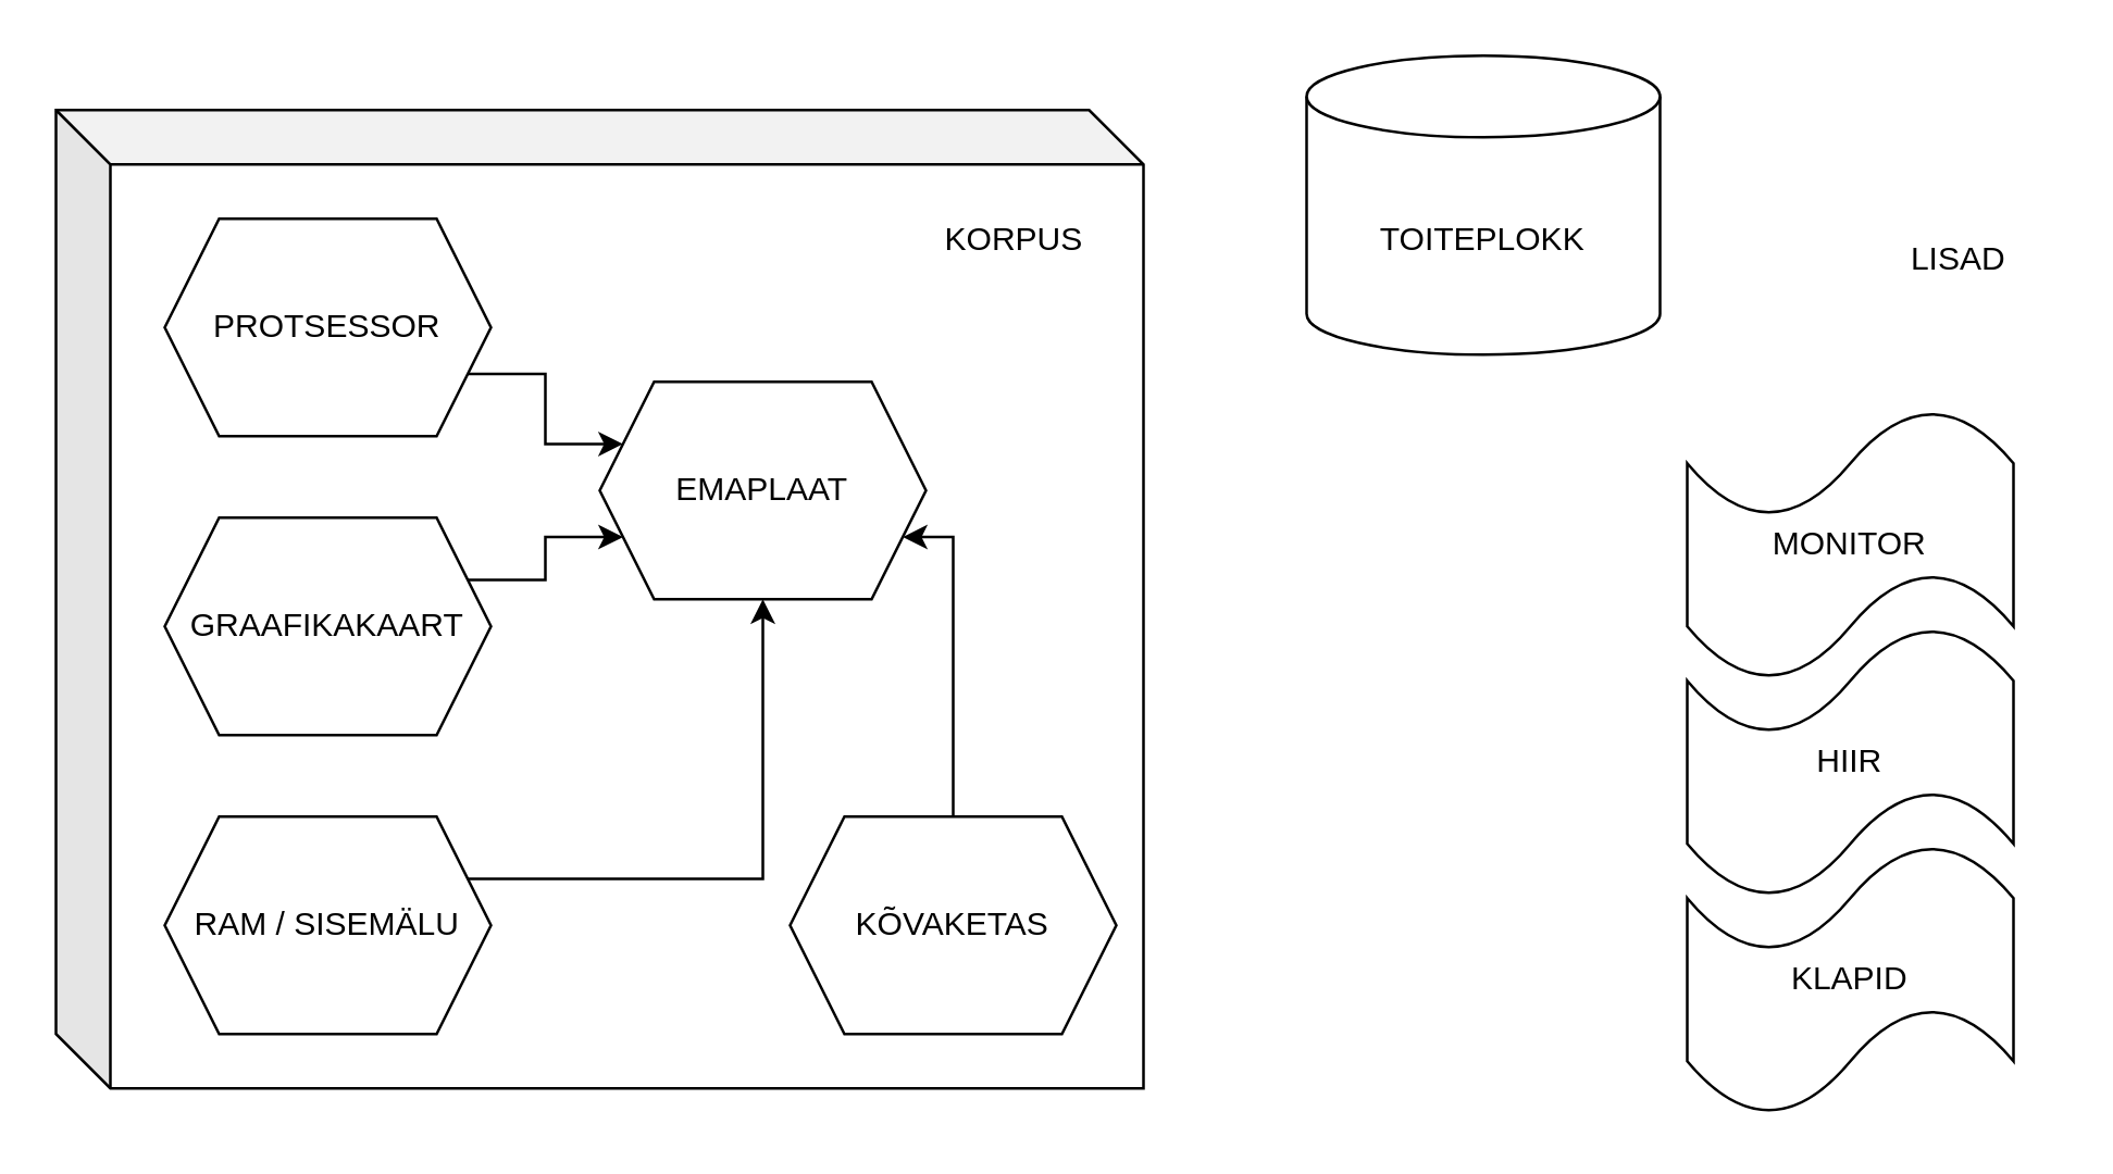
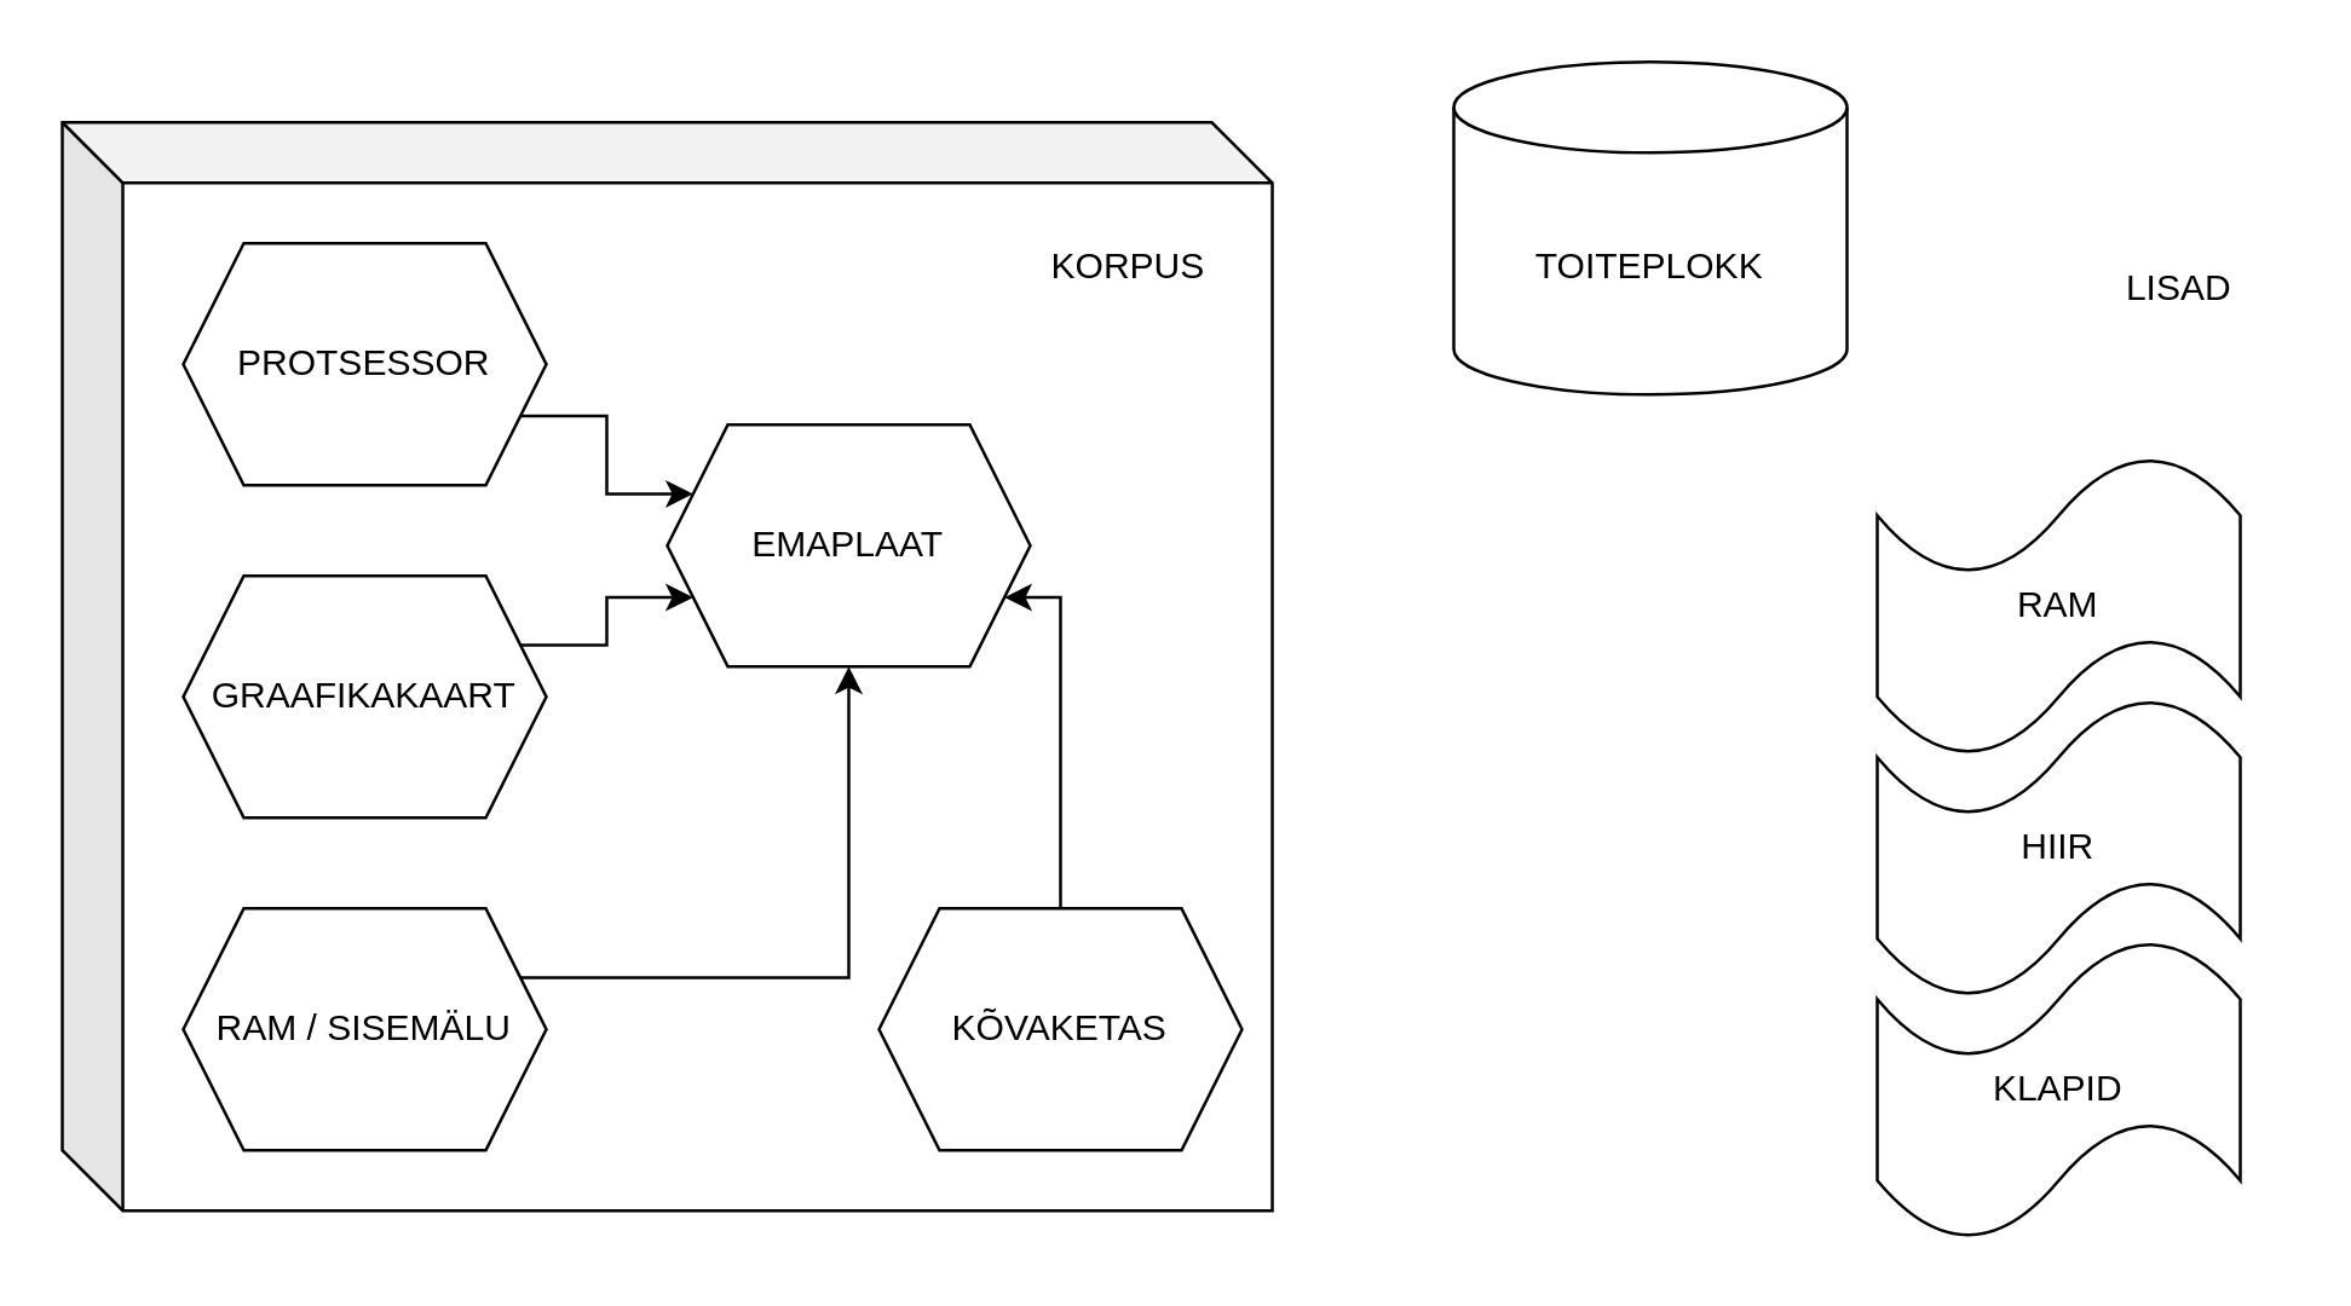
  <mxCell id="0" />
  <mxCell id="1" parent="0" />
  <mxCell id="2" value="&lt;br&gt;KORPUS&amp;nbsp; &amp;nbsp; &amp;nbsp;&amp;nbsp;" style="shape=cube;whiteSpace=wrap;html=1;boundedLbl=1;backgroundOutline=1;darkOpacity=0.05;darkOpacity2=0.1;align=right;verticalAlign=top;" vertex="1" parent="1"><mxGeometry x="20" y="40" width="400" height="360" as="geometry" /></mxCell>
  <mxCell id="3" style="edgeStyle=orthogonalEdgeStyle;rounded=0;orthogonalLoop=1;jettySize=auto;html=1;exitX=1;exitY=0.75;exitDx=0;exitDy=0;entryX=0;entryY=0.25;entryDx=0;entryDy=0;" edge="1" parent="1" source="4" target="9"><mxGeometry relative="1" as="geometry" /></mxCell>
  <mxCell id="4" value="PROTSESSOR" style="shape=hexagon;perimeter=hexagonPerimeter2;whiteSpace=wrap;html=1;fixedSize=1;" vertex="1" parent="1"><mxGeometry x="60" y="80" width="120" height="80" as="geometry" /></mxCell>
  <mxCell id="5" style="edgeStyle=orthogonalEdgeStyle;rounded=0;orthogonalLoop=1;jettySize=auto;html=1;exitX=1;exitY=0.25;exitDx=0;exitDy=0;entryX=0;entryY=0.75;entryDx=0;entryDy=0;" edge="1" parent="1" source="6" target="9"><mxGeometry relative="1" as="geometry" /></mxCell>
  <mxCell id="6" value="GRAAFIKAKAART" style="shape=hexagon;perimeter=hexagonPerimeter2;whiteSpace=wrap;html=1;fixedSize=1;" vertex="1" parent="1"><mxGeometry x="60" y="190" width="120" height="80" as="geometry" /></mxCell>
  <mxCell id="7" style="edgeStyle=orthogonalEdgeStyle;rounded=0;orthogonalLoop=1;jettySize=auto;html=1;exitX=1;exitY=0.25;exitDx=0;exitDy=0;" edge="1" parent="1" source="8" target="9"><mxGeometry relative="1" as="geometry" /></mxCell>
  <mxCell id="8" value="RAM / SISEMÄLU" style="shape=hexagon;perimeter=hexagonPerimeter2;whiteSpace=wrap;html=1;fixedSize=1;" vertex="1" parent="1"><mxGeometry x="60" y="300" width="120" height="80" as="geometry" /></mxCell>
  <mxCell id="9" value="EMAPLAAT" style="shape=hexagon;perimeter=hexagonPerimeter2;whiteSpace=wrap;html=1;fixedSize=1;" vertex="1" parent="1"><mxGeometry x="220" y="140" width="120" height="80" as="geometry" /></mxCell>
  <mxCell id="10" style="edgeStyle=orthogonalEdgeStyle;rounded=0;orthogonalLoop=1;jettySize=auto;html=1;entryX=1;entryY=0.75;entryDx=0;entryDy=0;" edge="1" parent="1" source="11" target="9"><mxGeometry relative="1" as="geometry"><mxPoint x="350" y="230" as="targetPoint" /><Array as="points"><mxPoint x="350" y="197" /></Array></mxGeometry></mxCell>
  <mxCell id="11" value="KÕVAKETAS" style="shape=hexagon;perimeter=hexagonPerimeter2;whiteSpace=wrap;html=1;fixedSize=1;" vertex="1" parent="1"><mxGeometry x="290" y="300" width="120" height="80" as="geometry" /></mxCell>
  <mxCell id="12" value="TOITEPLOKK" style="shape=cylinder3;whiteSpace=wrap;html=1;boundedLbl=1;backgroundOutline=1;size=15;" vertex="1" parent="1"><mxGeometry x="480" y="20" width="130" height="110" as="geometry" /></mxCell>
  <mxCell id="13" value="HIIR" style="shape=tape;whiteSpace=wrap;html=1;" vertex="1" parent="1"><mxGeometry x="620" y="230" width="120" height="100" as="geometry" /></mxCell>
  <mxCell id="14" value="KLAPID" style="shape=tape;whiteSpace=wrap;html=1;" vertex="1" parent="1"><mxGeometry x="620" y="310" width="120" height="100" as="geometry" /></mxCell>
- <mxCell id="15" value="MONITOR" style="shape=tape;whiteSpace=wrap;html=1;" vertex="1" parent="1"><mxGeometry x="620" y="150" width="120" height="100" as="geometry" /></mxCell>
+ <mxCell id="15" value="RAM" style="shape=tape;whiteSpace=wrap;html=1;" vertex="1" parent="1"><mxGeometry x="620" y="150" width="120" height="100" as="geometry" /></mxCell>
  <mxCell id="16" value="LISAD" style="text;html=1;strokeColor=none;fillColor=none;align=center;verticalAlign=middle;whiteSpace=wrap;rounded=0;" vertex="1" parent="1"><mxGeometry x="685" y="85" width="70" height="20" as="geometry" /></mxCell>
